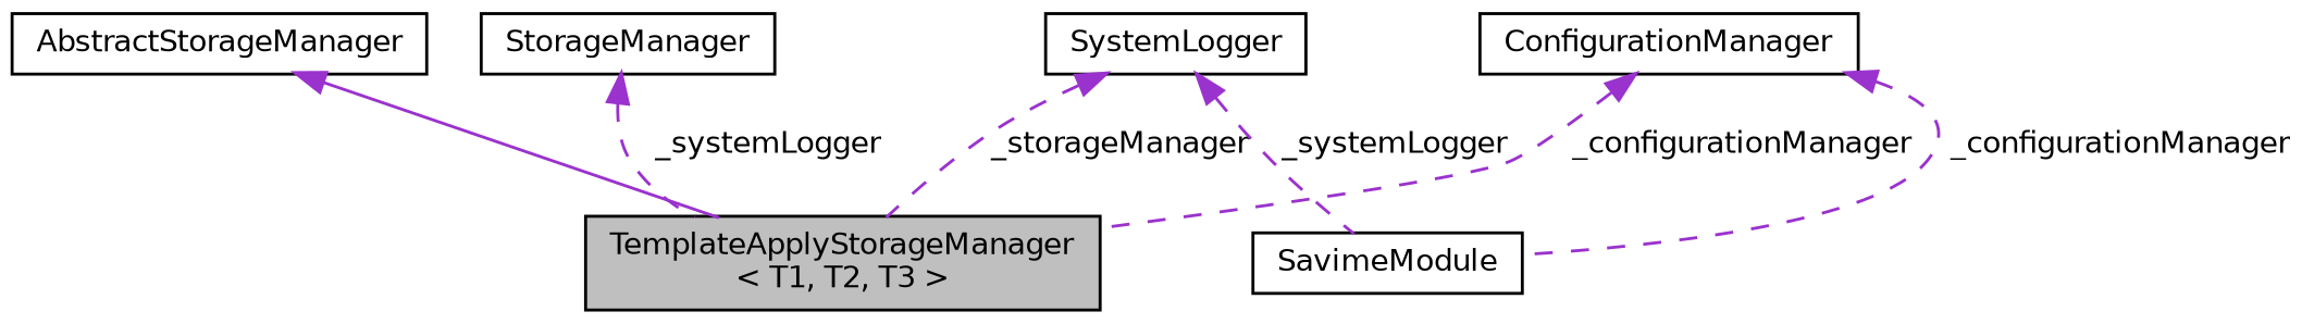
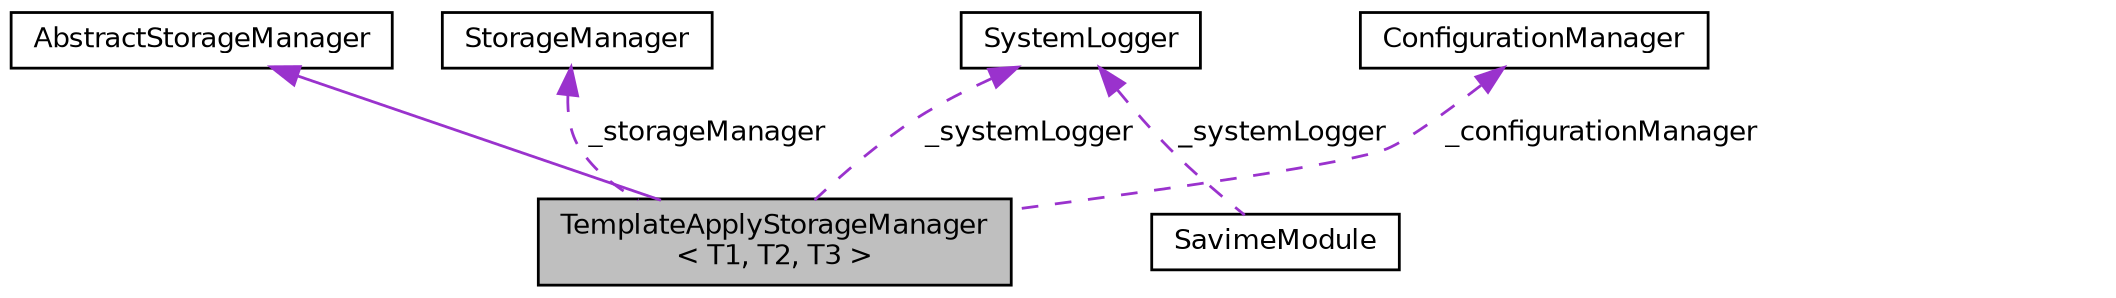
  digraph {
    node [color=black fillcolor=white fontname=Helvetica fontsize=10 shape=record style=filled]
    edge [color=darkorchid3 dir=back fontname=Helvetica fontsize=10 labelfontname=Helvetica labelfontsize=10 style=dashed]
    n1 [fillcolor=grey75 fontcolor=black height=0.2 label="TemplateApplyStorageManager\l\< T1, T2, T3 \>" width=0.4]
    n2 [height=0.2 label=AbstractStorageManager width=0.4]
    n3 [height=0.2 label=StorageManager width=0.4]
    n4 [height=0.2 label=SavimeModule width=0.4]
    n5 [height=0.2 label=SystemLogger width=0.4]
    n6 [height=0.2 label=ConfigurationManager width=0.4]
    n2 -> n1 [style=solid]
-   n3 -> n1 [label=" _systemLogger"]
-   n5 -> n1 [label=" _storageManager"]
+   n3 -> n1 [label=" _storageManager"]
+   n5 -> n1 [label=" _systemLogger"]
    n5 -> n4 [label=" _systemLogger"]
    n6 -> n1 [label=" _configurationManager"]
-   n6 -> n4 [label=" _configurationManager"]
  }
